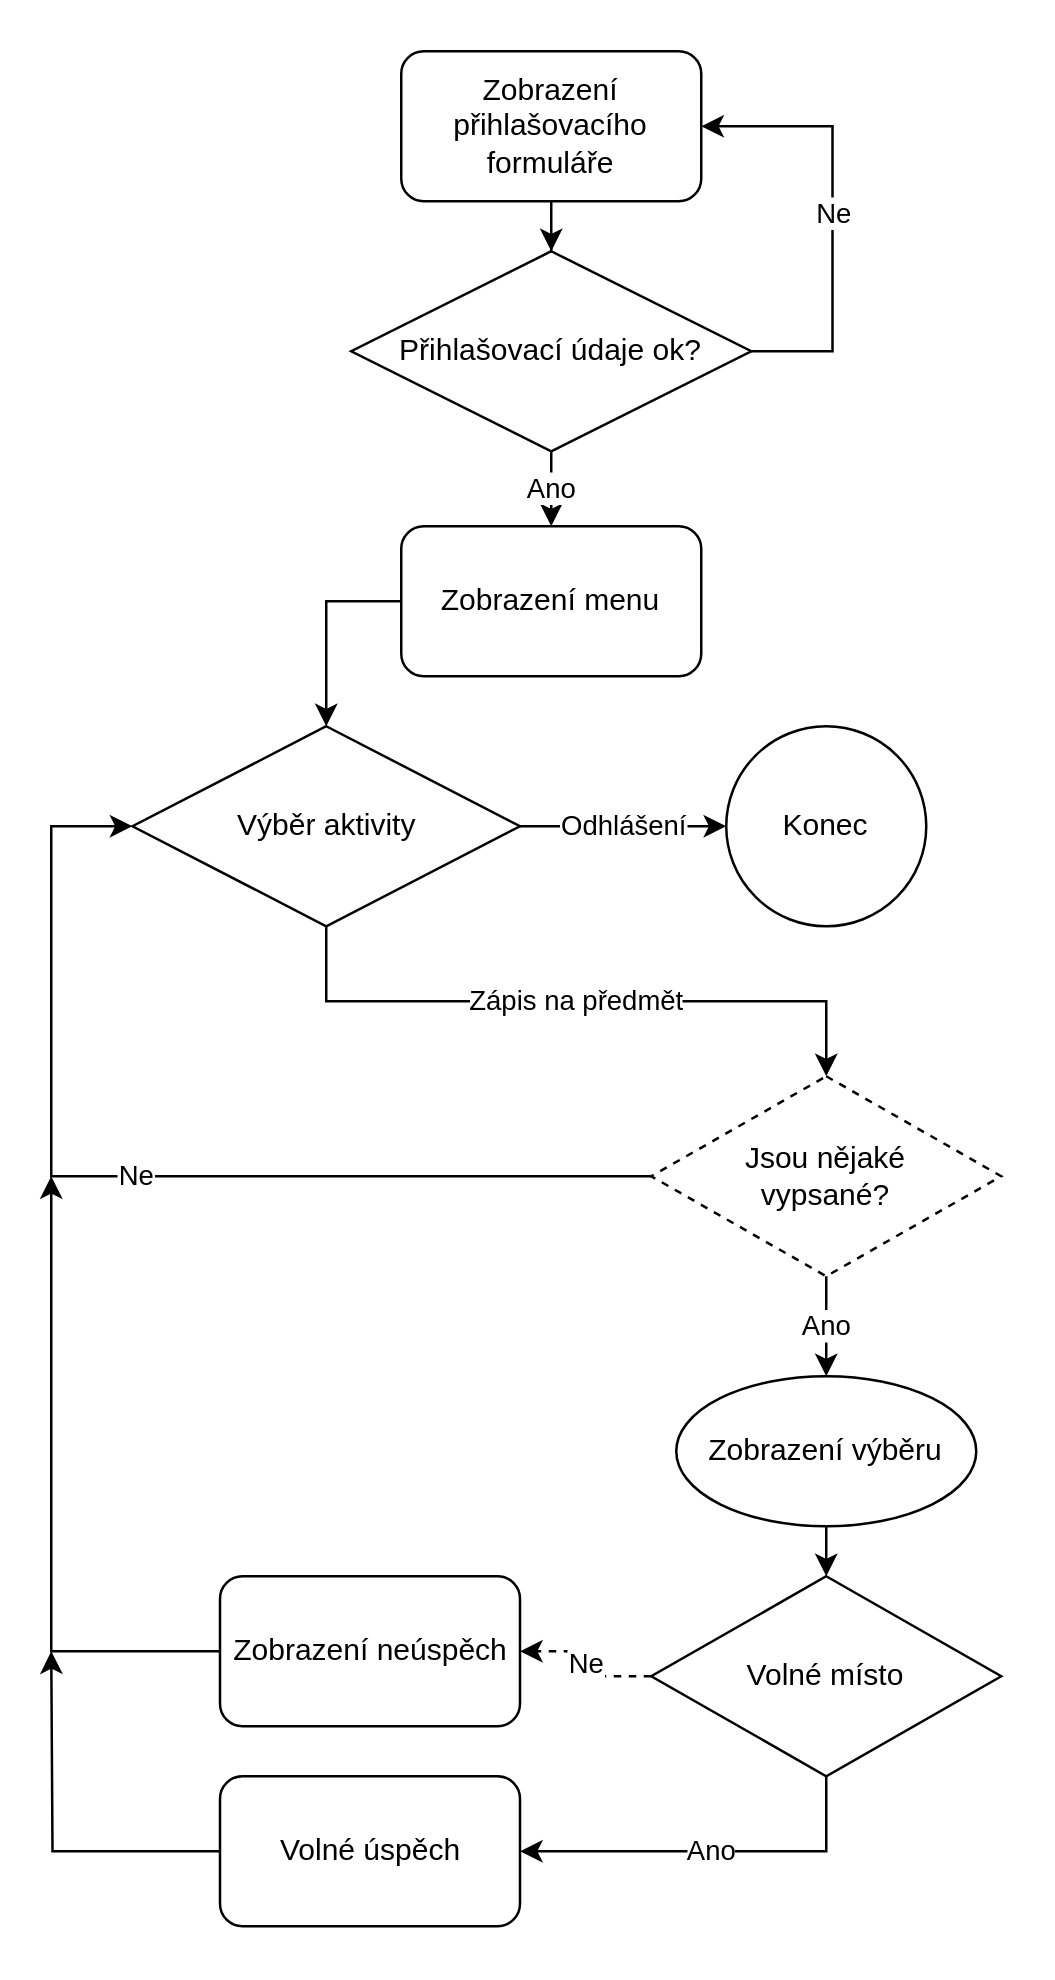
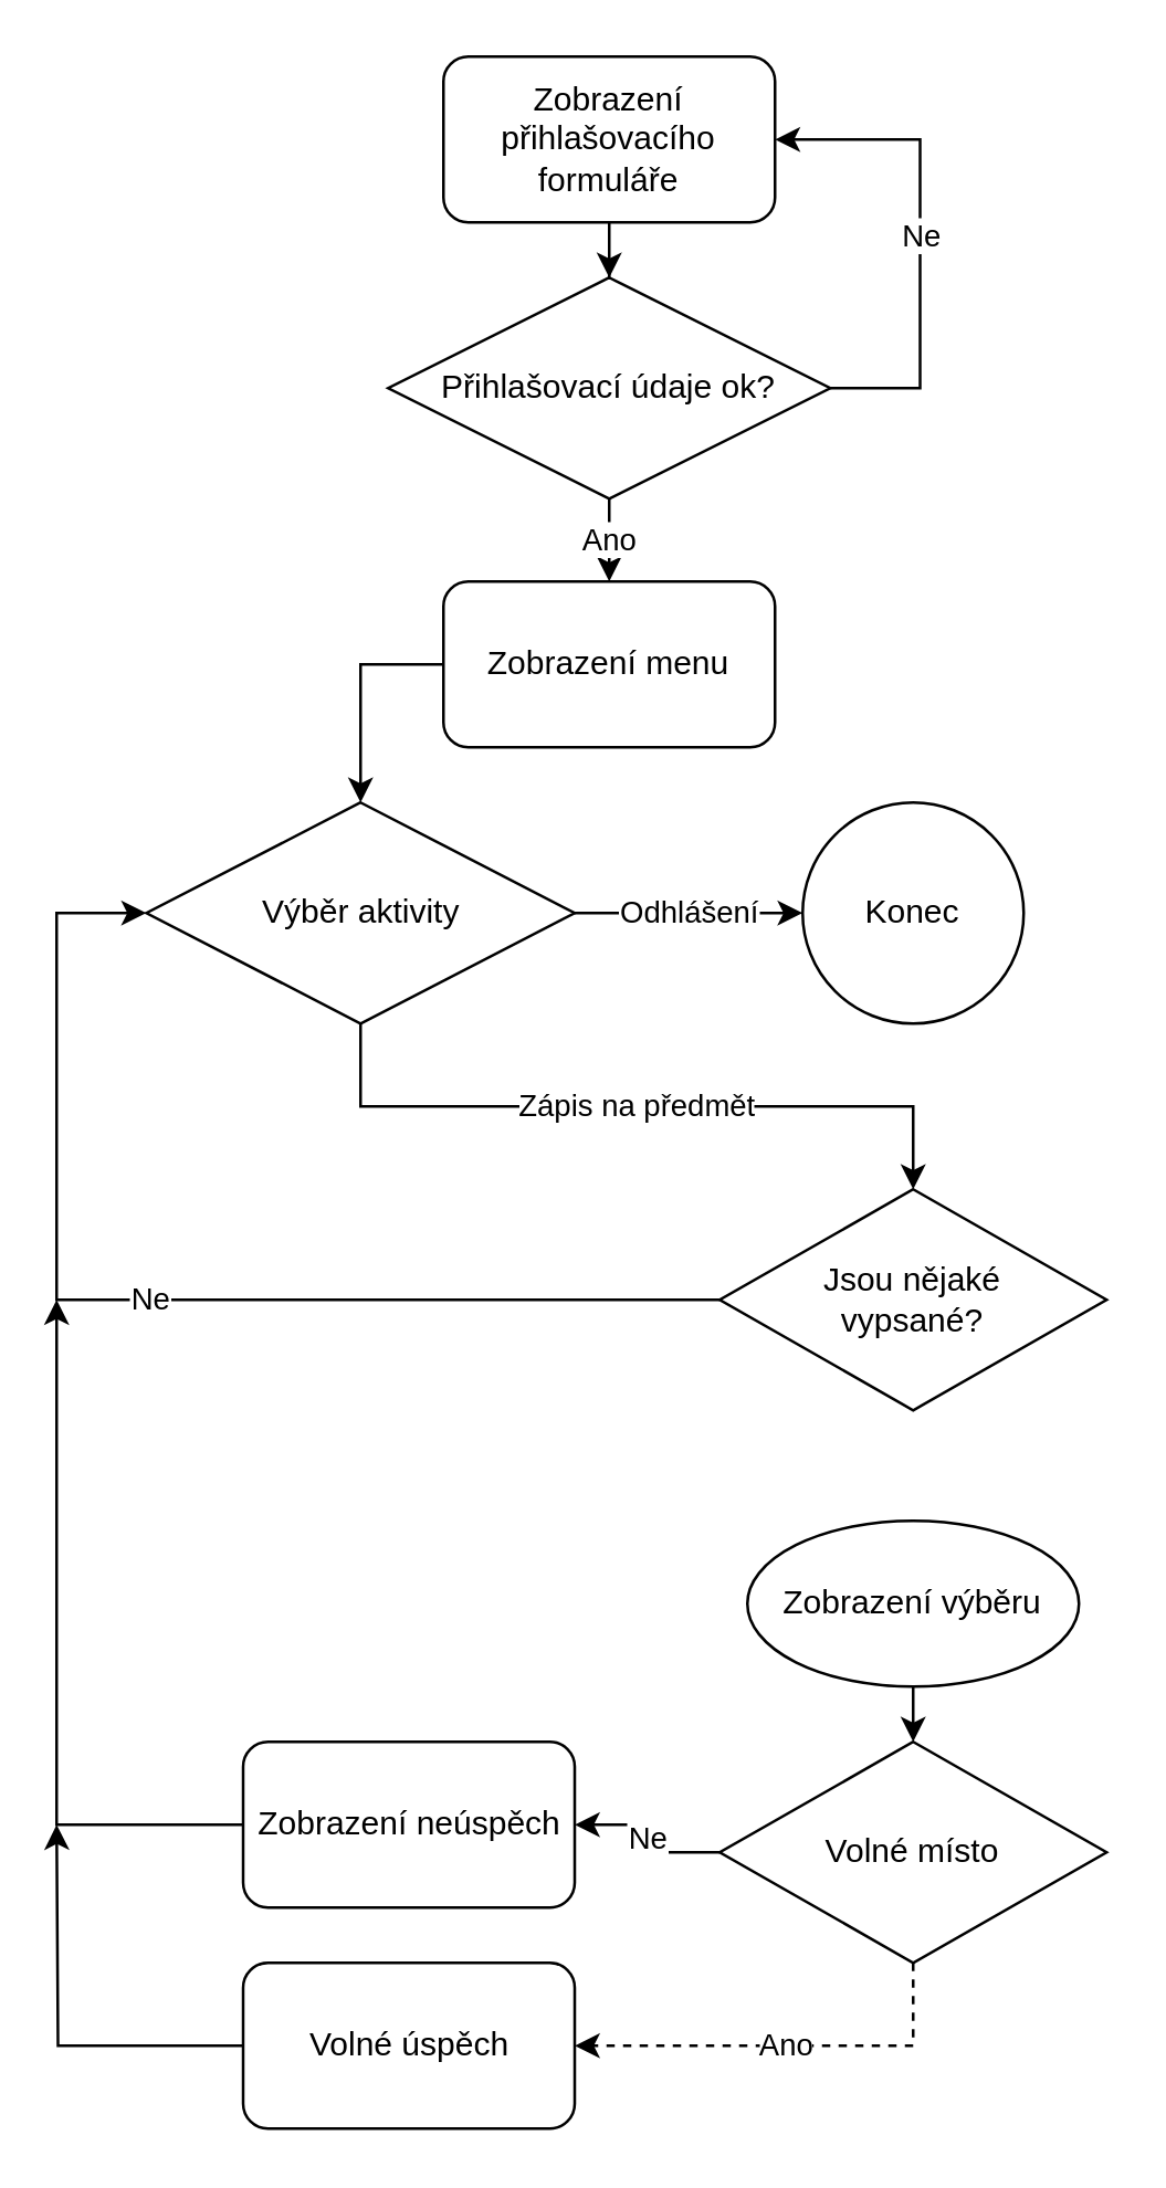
  <mxCell id="0" />
  <mxCell id="1" parent="0" />
  <mxCell id="2" value="" style="edgeStyle=orthogonalEdgeStyle;rounded=0;orthogonalLoop=1;jettySize=auto;html=1;" edge="1" parent="1" source="3" target="6"><mxGeometry relative="1" as="geometry" /></mxCell>
  <mxCell id="3" value="&lt;div&gt;Zobrazení&lt;/div&gt;&lt;div&gt;přihlašovacího formuláře&lt;br&gt;&lt;/div&gt;" style="rounded=1;whiteSpace=wrap;html=1;" vertex="1" parent="1"><mxGeometry x="160" y="20" width="120" height="60" as="geometry" /></mxCell>
  <mxCell id="4" value="Ne" style="edgeStyle=orthogonalEdgeStyle;rounded=0;orthogonalLoop=1;jettySize=auto;html=1;exitX=1;exitY=0.5;exitDx=0;exitDy=0;entryX=1;entryY=0.5;entryDx=0;entryDy=0;" edge="1" parent="1" source="6" target="3"><mxGeometry relative="1" as="geometry"><mxPoint x="222.5" y="50" as="targetPoint" /><Array as="points"><mxPoint x="332.5" y="140" /><mxPoint x="332.5" y="50" /></Array></mxGeometry></mxCell>
  <mxCell id="5" value="Ano" style="edgeStyle=orthogonalEdgeStyle;rounded=0;orthogonalLoop=1;jettySize=auto;html=1;exitX=0.5;exitY=1;exitDx=0;exitDy=0;entryX=0.5;entryY=0;entryDx=0;entryDy=0;" edge="1" parent="1" source="6" target="8"><mxGeometry relative="1" as="geometry" /></mxCell>
  <mxCell id="6" value="Přihlašovací údaje ok?" style="rhombus;whiteSpace=wrap;html=1;" vertex="1" parent="1"><mxGeometry x="140" y="100" width="160" height="80" as="geometry" /></mxCell>
  <mxCell id="7" value="" style="edgeStyle=orthogonalEdgeStyle;rounded=0;orthogonalLoop=1;jettySize=auto;html=1;exitX=0;exitY=0.5;exitDx=0;exitDy=0;" edge="1" parent="1" source="8" target="11"><mxGeometry relative="1" as="geometry" /></mxCell>
  <mxCell id="8" value="Zobrazení menu" style="rounded=1;whiteSpace=wrap;html=1;" vertex="1" parent="1"><mxGeometry x="160" y="210" width="120" height="60" as="geometry" /></mxCell>
  <mxCell id="9" value="Zápis na předmět" style="edgeStyle=orthogonalEdgeStyle;rounded=0;orthogonalLoop=1;jettySize=auto;html=1;exitX=0.5;exitY=1;exitDx=0;exitDy=0;entryX=0.5;entryY=0;entryDx=0;entryDy=0;" edge="1" parent="1" source="11" target="15"><mxGeometry relative="1" as="geometry" /></mxCell>
  <mxCell id="10" value="Odhlášení" style="edgeStyle=orthogonalEdgeStyle;rounded=0;orthogonalLoop=1;jettySize=auto;html=1;exitX=1;exitY=0.5;exitDx=0;exitDy=0;entryX=0;entryY=0.5;entryDx=0;entryDy=0;" edge="1" parent="1" source="11" target="12"><mxGeometry relative="1" as="geometry" /></mxCell>
  <mxCell id="11" value="Výběr aktivity" style="rhombus;whiteSpace=wrap;html=1;" vertex="1" parent="1"><mxGeometry x="52.5" y="290" width="155" height="80" as="geometry" /></mxCell>
  <mxCell id="12" value="Konec" style="ellipse;whiteSpace=wrap;html=1;rounded=1;" vertex="1" parent="1"><mxGeometry x="290" y="290" width="80" height="80" as="geometry" /></mxCell>
  <mxCell id="13" value="Ne" style="edgeStyle=orthogonalEdgeStyle;rounded=0;orthogonalLoop=1;jettySize=auto;html=1;exitX=0;exitY=0.5;exitDx=0;exitDy=0;entryX=0;entryY=0.5;entryDx=0;entryDy=0;" edge="1" parent="1" source="15" target="11"><mxGeometry relative="1" as="geometry"><Array as="points"><mxPoint x="20" y="470" /><mxPoint x="20" y="330" /></Array></mxGeometry></mxCell>
- <mxCell id="14" value="Ano" style="edgeStyle=orthogonalEdgeStyle;rounded=0;orthogonalLoop=1;jettySize=auto;html=1;" edge="1" parent="1" source="15" target="17"><mxGeometry relative="1" as="geometry" /></mxCell>
- <mxCell id="15" value="Jsou nějaké &lt;br&gt;vypsané?" style="rhombus;whiteSpace=wrap;html=1;dashed=1;" vertex="1" parent="1"><mxGeometry x="260" y="430" width="140" height="80" as="geometry" /></mxCell>
+ <mxCell id="15" value="Jsou nějaké &lt;br&gt;vypsané?" style="rhombus;whiteSpace=wrap;html=1;" vertex="1" parent="1"><mxGeometry x="260" y="430" width="140" height="80" as="geometry" /></mxCell>
  <mxCell id="16" style="edgeStyle=orthogonalEdgeStyle;rounded=0;orthogonalLoop=1;jettySize=auto;html=1;exitX=0.5;exitY=1;exitDx=0;exitDy=0;entryX=0.5;entryY=0;entryDx=0;entryDy=0;" edge="1" parent="1" source="17" target="20"><mxGeometry relative="1" as="geometry" /></mxCell>
  <mxCell id="17" value="Zobrazení výběru" style="ellipse;whiteSpace=wrap;html=1;" vertex="1" parent="1"><mxGeometry x="270" y="550" width="120" height="60" as="geometry" /></mxCell>
- <mxCell id="18" value="Ne" style="edgeStyle=orthogonalEdgeStyle;rounded=0;orthogonalLoop=1;jettySize=auto;html=1;exitX=0;exitY=0.5;exitDx=0;exitDy=0;entryX=1;entryY=0.5;entryDx=0;entryDy=0;dashed=1;" edge="1" parent="1" source="20" target="22"><mxGeometry relative="1" as="geometry" /></mxCell>
- <mxCell id="19" value="Ano" style="edgeStyle=orthogonalEdgeStyle;rounded=0;orthogonalLoop=1;jettySize=auto;html=1;exitX=0.5;exitY=1;exitDx=0;exitDy=0;entryX=1;entryY=0.5;entryDx=0;entryDy=0;" edge="1" parent="1" source="20" target="24"><mxGeometry relative="1" as="geometry"><mxPoint x="270" y="770" as="targetPoint" /></mxGeometry></mxCell>
+ <mxCell id="18" value="Ne" style="edgeStyle=orthogonalEdgeStyle;rounded=0;orthogonalLoop=1;jettySize=auto;html=1;exitX=0;exitY=0.5;exitDx=0;exitDy=0;entryX=1;entryY=0.5;entryDx=0;entryDy=0;" edge="1" parent="1" source="20" target="22"><mxGeometry relative="1" as="geometry" /></mxCell>
+ <mxCell id="19" value="Ano" style="edgeStyle=orthogonalEdgeStyle;rounded=0;orthogonalLoop=1;jettySize=auto;html=1;exitX=0.5;exitY=1;exitDx=0;exitDy=0;entryX=1;entryY=0.5;entryDx=0;entryDy=0;dashed=1;" edge="1" parent="1" source="20" target="24"><mxGeometry relative="1" as="geometry"><mxPoint x="270" y="770" as="targetPoint" /></mxGeometry></mxCell>
  <mxCell id="20" value="Volné místo" style="rhombus;whiteSpace=wrap;html=1;" vertex="1" parent="1"><mxGeometry x="260" y="630" width="140" height="80" as="geometry" /></mxCell>
  <mxCell id="21" style="edgeStyle=orthogonalEdgeStyle;rounded=0;orthogonalLoop=1;jettySize=auto;html=1;exitX=0;exitY=0.5;exitDx=0;exitDy=0;" edge="1" parent="1" source="22"><mxGeometry relative="1" as="geometry"><mxPoint x="20" y="470" as="targetPoint" /><Array as="points"><mxPoint x="20" y="660" /></Array></mxGeometry></mxCell>
  <mxCell id="22" value="Zobrazení neúspěch" style="rounded=1;whiteSpace=wrap;html=1;" vertex="1" parent="1"><mxGeometry x="87.5" y="630" width="120" height="60" as="geometry" /></mxCell>
  <mxCell id="23" style="edgeStyle=orthogonalEdgeStyle;rounded=0;orthogonalLoop=1;jettySize=auto;html=1;exitX=0;exitY=0.5;exitDx=0;exitDy=0;" edge="1" parent="1" source="24"><mxGeometry relative="1" as="geometry"><mxPoint x="20" y="660" as="targetPoint" /></mxGeometry></mxCell>
  <mxCell id="24" value="Volné úspěch" style="rounded=1;whiteSpace=wrap;html=1;" vertex="1" parent="1"><mxGeometry x="87.5" y="710" width="120" height="60" as="geometry" /></mxCell>
